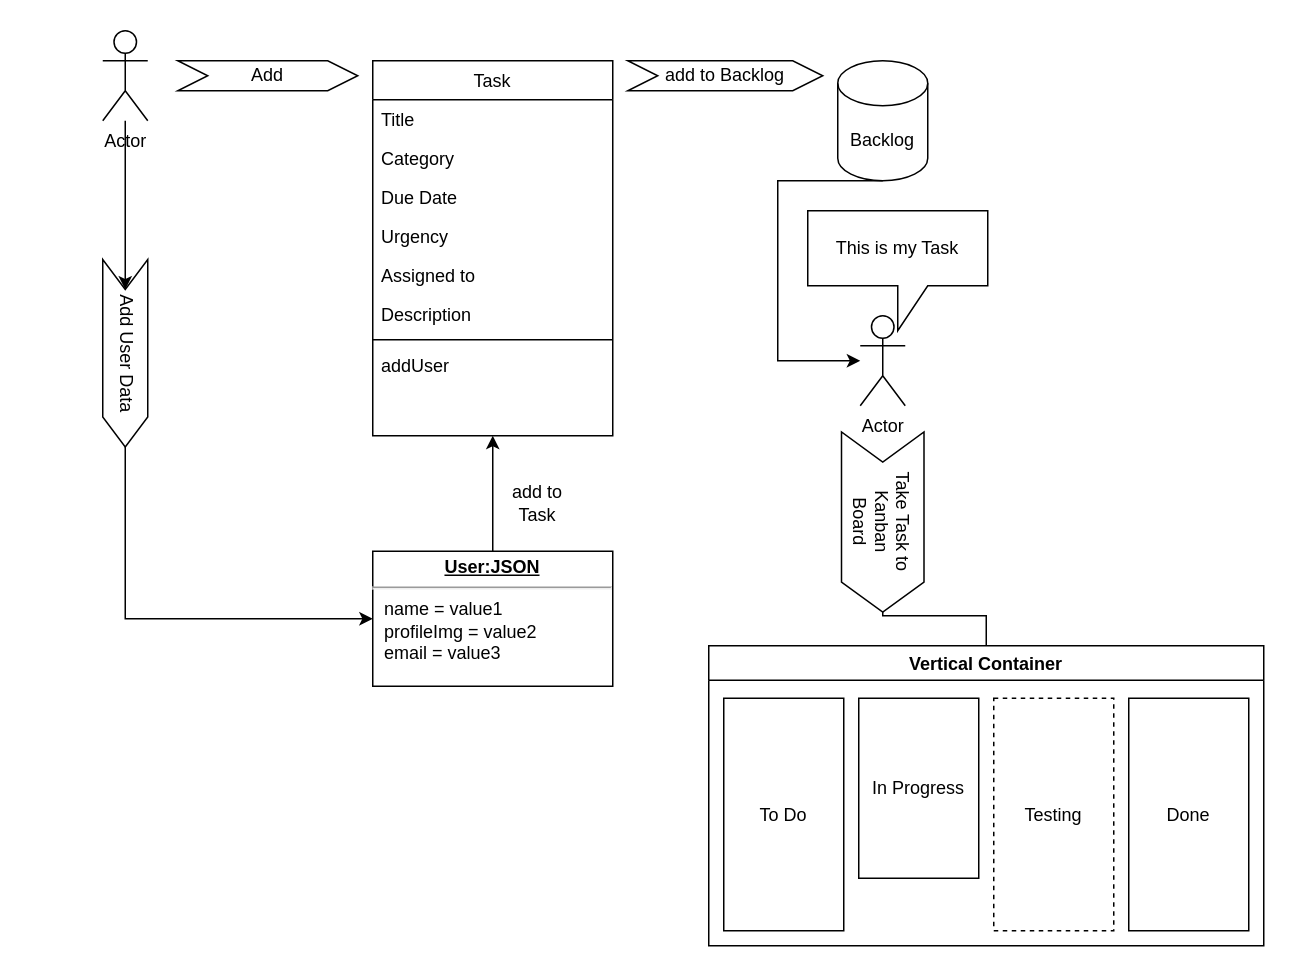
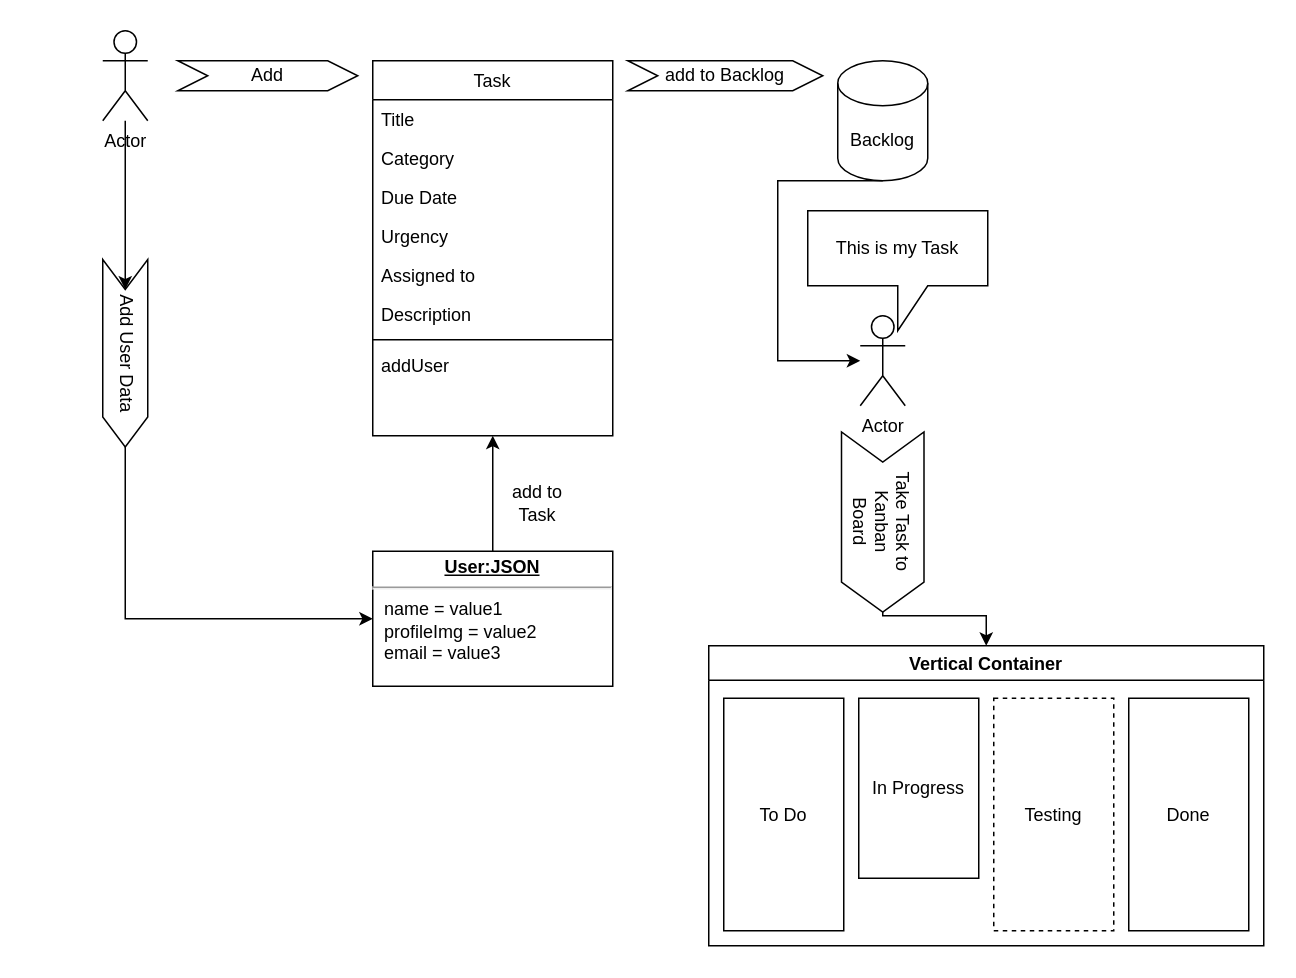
  <mxCell id="0" />
  <mxCell id="1" parent="0" />
  <mxCell id="2" value="Task" style="swimlane;fontStyle=0;align=center;verticalAlign=top;childLayout=stackLayout;horizontal=1;startSize=26;horizontalStack=0;resizeParent=1;resizeLast=0;collapsible=1;marginBottom=0;rounded=0;shadow=0;strokeWidth=1;" parent="1" vertex="1"><mxGeometry x="248" y="40" width="160" height="250" as="geometry"><mxRectangle x="550" y="140" width="160" height="26" as="alternateBounds" /></mxGeometry></mxCell>
  <mxCell id="3" value="Title" style="text;align=left;verticalAlign=top;spacingLeft=4;spacingRight=4;overflow=hidden;rotatable=0;points=[[0,0.5],[1,0.5]];portConstraint=eastwest;" parent="2" vertex="1"><mxGeometry y="26" width="160" height="26" as="geometry" /></mxCell>
  <mxCell id="4" value="Category" style="text;align=left;verticalAlign=top;spacingLeft=4;spacingRight=4;overflow=hidden;rotatable=0;points=[[0,0.5],[1,0.5]];portConstraint=eastwest;rounded=0;shadow=0;html=0;" parent="2" vertex="1"><mxGeometry y="52" width="160" height="26" as="geometry" /></mxCell>
  <mxCell id="5" value="Due Date" style="text;align=left;verticalAlign=top;spacingLeft=4;spacingRight=4;overflow=hidden;rotatable=0;points=[[0,0.5],[1,0.5]];portConstraint=eastwest;rounded=0;shadow=0;html=0;" parent="2" vertex="1"><mxGeometry y="78" width="160" height="26" as="geometry" /></mxCell>
  <mxCell id="6" value="Urgency" style="text;align=left;verticalAlign=top;spacingLeft=4;spacingRight=4;overflow=hidden;rotatable=0;points=[[0,0.5],[1,0.5]];portConstraint=eastwest;rounded=0;shadow=0;html=0;" parent="2" vertex="1"><mxGeometry y="104" width="160" height="26" as="geometry" /></mxCell>
  <mxCell id="7" value="Assigned to" style="text;align=left;verticalAlign=top;spacingLeft=4;spacingRight=4;overflow=hidden;rotatable=0;points=[[0,0.5],[1,0.5]];portConstraint=eastwest;rounded=0;shadow=0;html=0;" parent="2" vertex="1"><mxGeometry y="130" width="160" height="26" as="geometry" /></mxCell>
  <mxCell id="8" value="Description" style="text;align=left;verticalAlign=top;spacingLeft=4;spacingRight=4;overflow=hidden;rotatable=0;points=[[0,0.5],[1,0.5]];portConstraint=eastwest;rounded=0;shadow=0;html=0;" parent="2" vertex="1"><mxGeometry y="156" width="160" height="26" as="geometry" /></mxCell>
  <mxCell id="9" value="" style="line;html=1;strokeWidth=1;align=left;verticalAlign=middle;spacingTop=-1;spacingLeft=3;spacingRight=3;rotatable=0;labelPosition=right;points=[];portConstraint=eastwest;" parent="2" vertex="1"><mxGeometry y="182" width="160" height="8" as="geometry" /></mxCell>
  <mxCell id="10" value="addUser" style="text;align=left;verticalAlign=top;spacingLeft=4;spacingRight=4;overflow=hidden;rotatable=0;points=[[0,0.5],[1,0.5]];portConstraint=eastwest;rounded=0;shadow=0;html=0;" parent="2" vertex="1"><mxGeometry y="190" width="160" height="26" as="geometry" /></mxCell>
  <mxCell id="11" value="" style="edgeStyle=orthogonalEdgeStyle;rounded=0;orthogonalLoop=1;jettySize=auto;html=1;" parent="1" source="12" target="29" edge="1"><mxGeometry relative="1" as="geometry" /></mxCell>
  <mxCell id="12" value="Actor" style="shape=umlActor;verticalLabelPosition=bottom;verticalAlign=top;html=1;outlineConnect=0;" parent="1" vertex="1"><mxGeometry x="68" y="20" width="30" height="60" as="geometry" /></mxCell>
  <mxCell id="13" value="Add" style="shape=step;perimeter=stepPerimeter;whiteSpace=wrap;html=1;fixedSize=1;" parent="1" vertex="1"><mxGeometry x="118" y="40" width="120" height="20" as="geometry" /></mxCell>
  <mxCell id="14" value="add to Backlog" style="shape=step;perimeter=stepPerimeter;whiteSpace=wrap;html=1;fixedSize=1;" parent="1" vertex="1"><mxGeometry x="418" y="40" width="130" height="20" as="geometry" /></mxCell>
  <mxCell id="15" style="edgeStyle=orthogonalEdgeStyle;rounded=0;orthogonalLoop=1;jettySize=auto;html=1;exitX=0.5;exitY=1;exitDx=0;exitDy=0;exitPerimeter=0;" parent="1" source="16" target="17" edge="1"><mxGeometry relative="1" as="geometry"><Array as="points"><mxPoint x="518" y="120" /><mxPoint x="518" y="240" /></Array></mxGeometry></mxCell>
  <mxCell id="16" value="Backlog" style="shape=cylinder3;whiteSpace=wrap;html=1;boundedLbl=1;backgroundOutline=1;size=15;" parent="1" vertex="1"><mxGeometry x="558" y="40" width="60" height="80" as="geometry" /></mxCell>
  <mxCell id="17" value="Actor" style="shape=umlActor;verticalLabelPosition=bottom;verticalAlign=top;html=1;outlineConnect=0;" parent="1" vertex="1"><mxGeometry x="573" y="210" width="30" height="60" as="geometry" /></mxCell>
  <mxCell id="18" value="This is my Task" style="shape=callout;whiteSpace=wrap;html=1;perimeter=calloutPerimeter;" parent="1" vertex="1"><mxGeometry x="538" y="140" width="120" height="80" as="geometry" /></mxCell>
- <mxCell id="19" value="" style="edgeStyle=orthogonalEdgeStyle;rounded=0;orthogonalLoop=1;jettySize=auto;html=1;entryX=0.5;entryY=0;entryDx=0;entryDy=0;endArrow=none;" parent="1" source="20" target="21" edge="1"><mxGeometry relative="1" as="geometry"><Array as="points"><mxPoint x="588" y="410" /><mxPoint x="657" y="410" /></Array></mxGeometry></mxCell>
+ <mxCell id="19" value="" style="edgeStyle=orthogonalEdgeStyle;rounded=0;orthogonalLoop=1;jettySize=auto;html=1;entryX=0.5;entryY=0;entryDx=0;entryDy=0;" parent="1" source="20" target="21" edge="1"><mxGeometry relative="1" as="geometry"><Array as="points"><mxPoint x="588" y="410" /><mxPoint x="657" y="410" /></Array></mxGeometry></mxCell>
  <mxCell id="20" value="Take Task to&lt;br&gt;Kanban&lt;br&gt;Board" style="shape=step;perimeter=stepPerimeter;whiteSpace=wrap;html=1;fixedSize=1;rotation=90;" parent="1" vertex="1"><mxGeometry x="528" y="320" width="120" height="55" as="geometry" /></mxCell>
  <mxCell id="21" value="Vertical Container" style="swimlane;" parent="1" vertex="1"><mxGeometry x="472" y="430" width="370" height="200" as="geometry" /></mxCell>
  <mxCell id="22" value="To Do" style="whiteSpace=wrap;html=1;" parent="21" vertex="1"><mxGeometry x="10" y="35" width="80" height="155" as="geometry" /></mxCell>
  <mxCell id="23" value="In Progress" style="whiteSpace=wrap;html=1;" parent="21" vertex="1"><mxGeometry x="100" y="35" width="80" height="120" as="geometry" /></mxCell>
  <mxCell id="24" value="Testing" style="whiteSpace=wrap;html=1;dashed=1;" parent="21" vertex="1"><mxGeometry x="190" y="35" width="80" height="155" as="geometry" /></mxCell>
  <mxCell id="25" value="Done" style="whiteSpace=wrap;html=1;" parent="21" vertex="1"><mxGeometry x="280" y="35" width="80" height="155" as="geometry" /></mxCell>
  <mxCell id="26" style="edgeStyle=orthogonalEdgeStyle;rounded=0;orthogonalLoop=1;jettySize=auto;html=1;exitX=0.5;exitY=0;exitDx=0;exitDy=0;entryX=0.5;entryY=1;entryDx=0;entryDy=0;" parent="1" source="27" target="2" edge="1"><mxGeometry relative="1" as="geometry" /></mxCell>
  <mxCell id="27" value="&lt;p style=&quot;margin: 0px ; margin-top: 4px ; text-align: center ; text-decoration: underline&quot;&gt;&lt;b&gt;User:JSON&lt;/b&gt;&lt;/p&gt;&lt;hr&gt;&lt;p style=&quot;margin: 0px ; margin-left: 8px&quot;&gt;name = value1&lt;br&gt;profileImg = value2&lt;br&gt;email = value3&lt;/p&gt;" style="verticalAlign=top;align=left;overflow=fill;fontSize=12;fontFamily=Helvetica;html=1;" parent="1" vertex="1"><mxGeometry x="248" y="367" width="160" height="90" as="geometry" /></mxCell>
  <mxCell id="28" style="edgeStyle=orthogonalEdgeStyle;rounded=0;orthogonalLoop=1;jettySize=auto;html=1;exitX=1;exitY=0.5;exitDx=0;exitDy=0;entryX=0;entryY=0.5;entryDx=0;entryDy=0;" parent="1" source="29" target="27" edge="1"><mxGeometry relative="1" as="geometry" /></mxCell>
  <mxCell id="29" value="Add User Data&lt;br&gt;" style="shape=step;perimeter=stepPerimeter;whiteSpace=wrap;html=1;fixedSize=1;verticalAlign=top;rotation=90;" parent="1" vertex="1"><mxGeometry x="20.5" y="220" width="125" height="30" as="geometry" /></mxCell>
  <mxCell id="30" value="add to Task" style="text;html=1;strokeColor=none;fillColor=none;align=center;verticalAlign=middle;whiteSpace=wrap;rounded=0;" vertex="1" parent="1"><mxGeometry x="328" y="320" width="60" height="30" as="geometry" /></mxCell>
